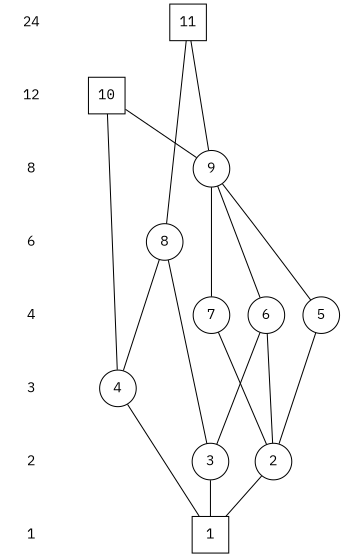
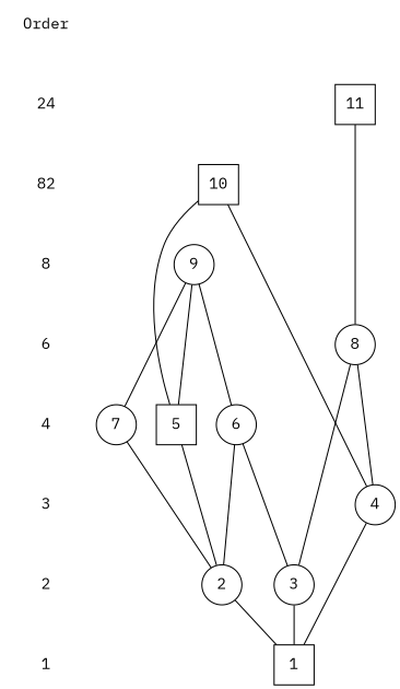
  digraph {
    fontname="IBM Plex Mono"
    node [fontname="IBM Plex Mono"]
    edge [arrowhead=none fontname="IBM Plex Mono"]
    n1 [color=white label=1]
    n2 [label=1 shape=square]
    n3 [color=white label=2]
    n4 [label=2 shape=circle]
    n5 [label=3 shape=circle]
    n6 [color=white label=3]
    n7 [label=4 shape=circle]
    n8 [color=white label=4]
-   n9 [label=5 shape=circle]
+   n9 [label=5 shape=square]
    n10 [label=6 shape=circle]
    n11 [label=7 shape=circle]
    n12 [color=white label=6]
    n13 [label=8 shape=circle]
    n14 [color=white label=8]
    n15 [label=9 shape=circle]
-   n16 [color=white label=12]
+   n16 [color=white label=82]
    n17 [label=10 shape=square]
    n18 [color=white label=24]
    n19 [label=11 shape=square]
+   n20 [color=white label=Order]
    subgraph sub_1 {
      rank=same
      n1
      n2
    }
    subgraph sub_2 {
      rank=same
      n3
      n4
    }
    subgraph sub_3 {
      rank=same
      n3
      n5
    }
    subgraph sub_4 {
      rank=same
      n6
      n7
    }
    subgraph sub_5 {
      rank=same
      n8
      n9
    }
    subgraph sub_6 {
      rank=same
      n8
      n10
    }
    subgraph sub_7 {
      rank=same
      n8
      n11
    }
    subgraph sub_8 {
      rank=same
      n12
      n13
    }
    subgraph sub_9 {
      rank=same
      n14
      n15
    }
    subgraph sub_10 {
      rank=same
      n16
      n17
    }
    subgraph sub_11 {
      rank=same
      n18
      n19
    }
    n3 -> n1 [color=white]
    n4 -> n2
    n5 -> n2
    n6 -> n3 [color=white]
    n7 -> n2
    n8 -> n6 [color=white]
    n9 -> n4
    n10 -> n4
    n10 -> n5
    n11 -> n4
    n12 -> n8 [color=white]
    n13 -> n5
    n13 -> n7
    n14 -> n12 [color=white]
    n15 -> n9
    n15 -> n10
    n15 -> n11
    n16 -> n14 [color=white]
    n17 -> n7
-   n17 -> n15
+   n17 -> n9
    n18 -> n16 [color=white]
    n19 -> n13
-   n19 -> n15
+   n20 -> n18 [color=white]
  }
